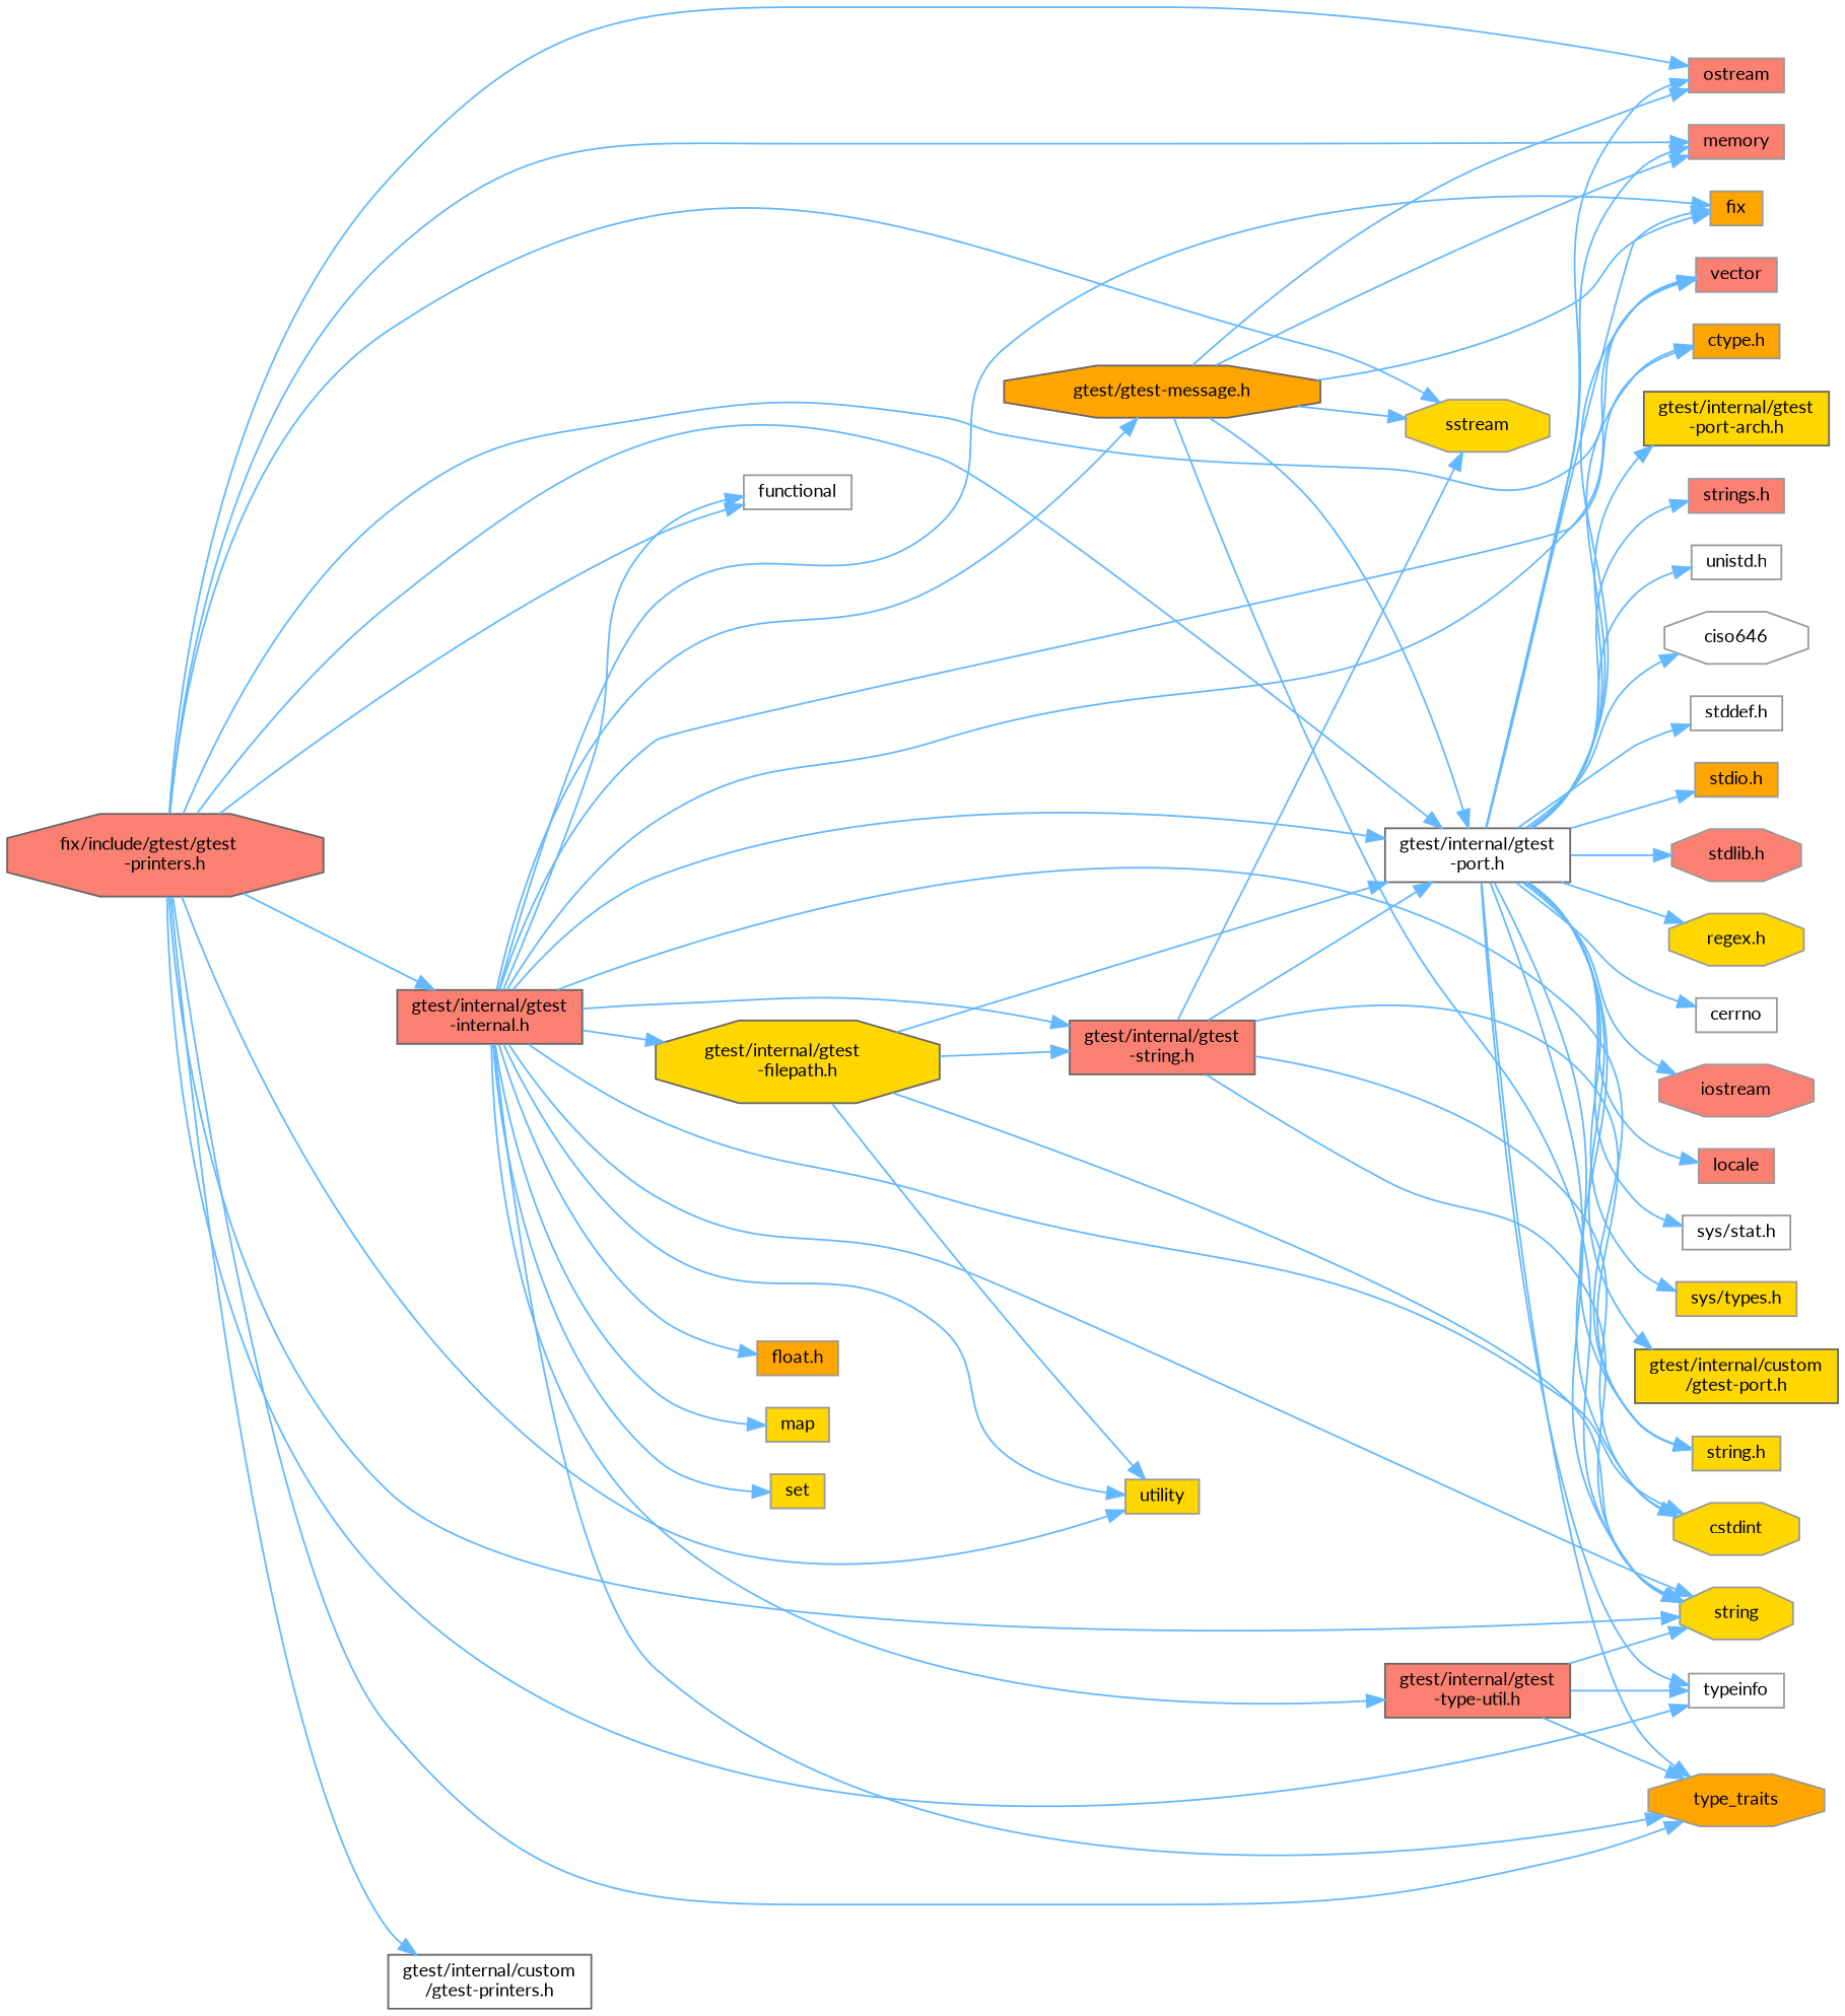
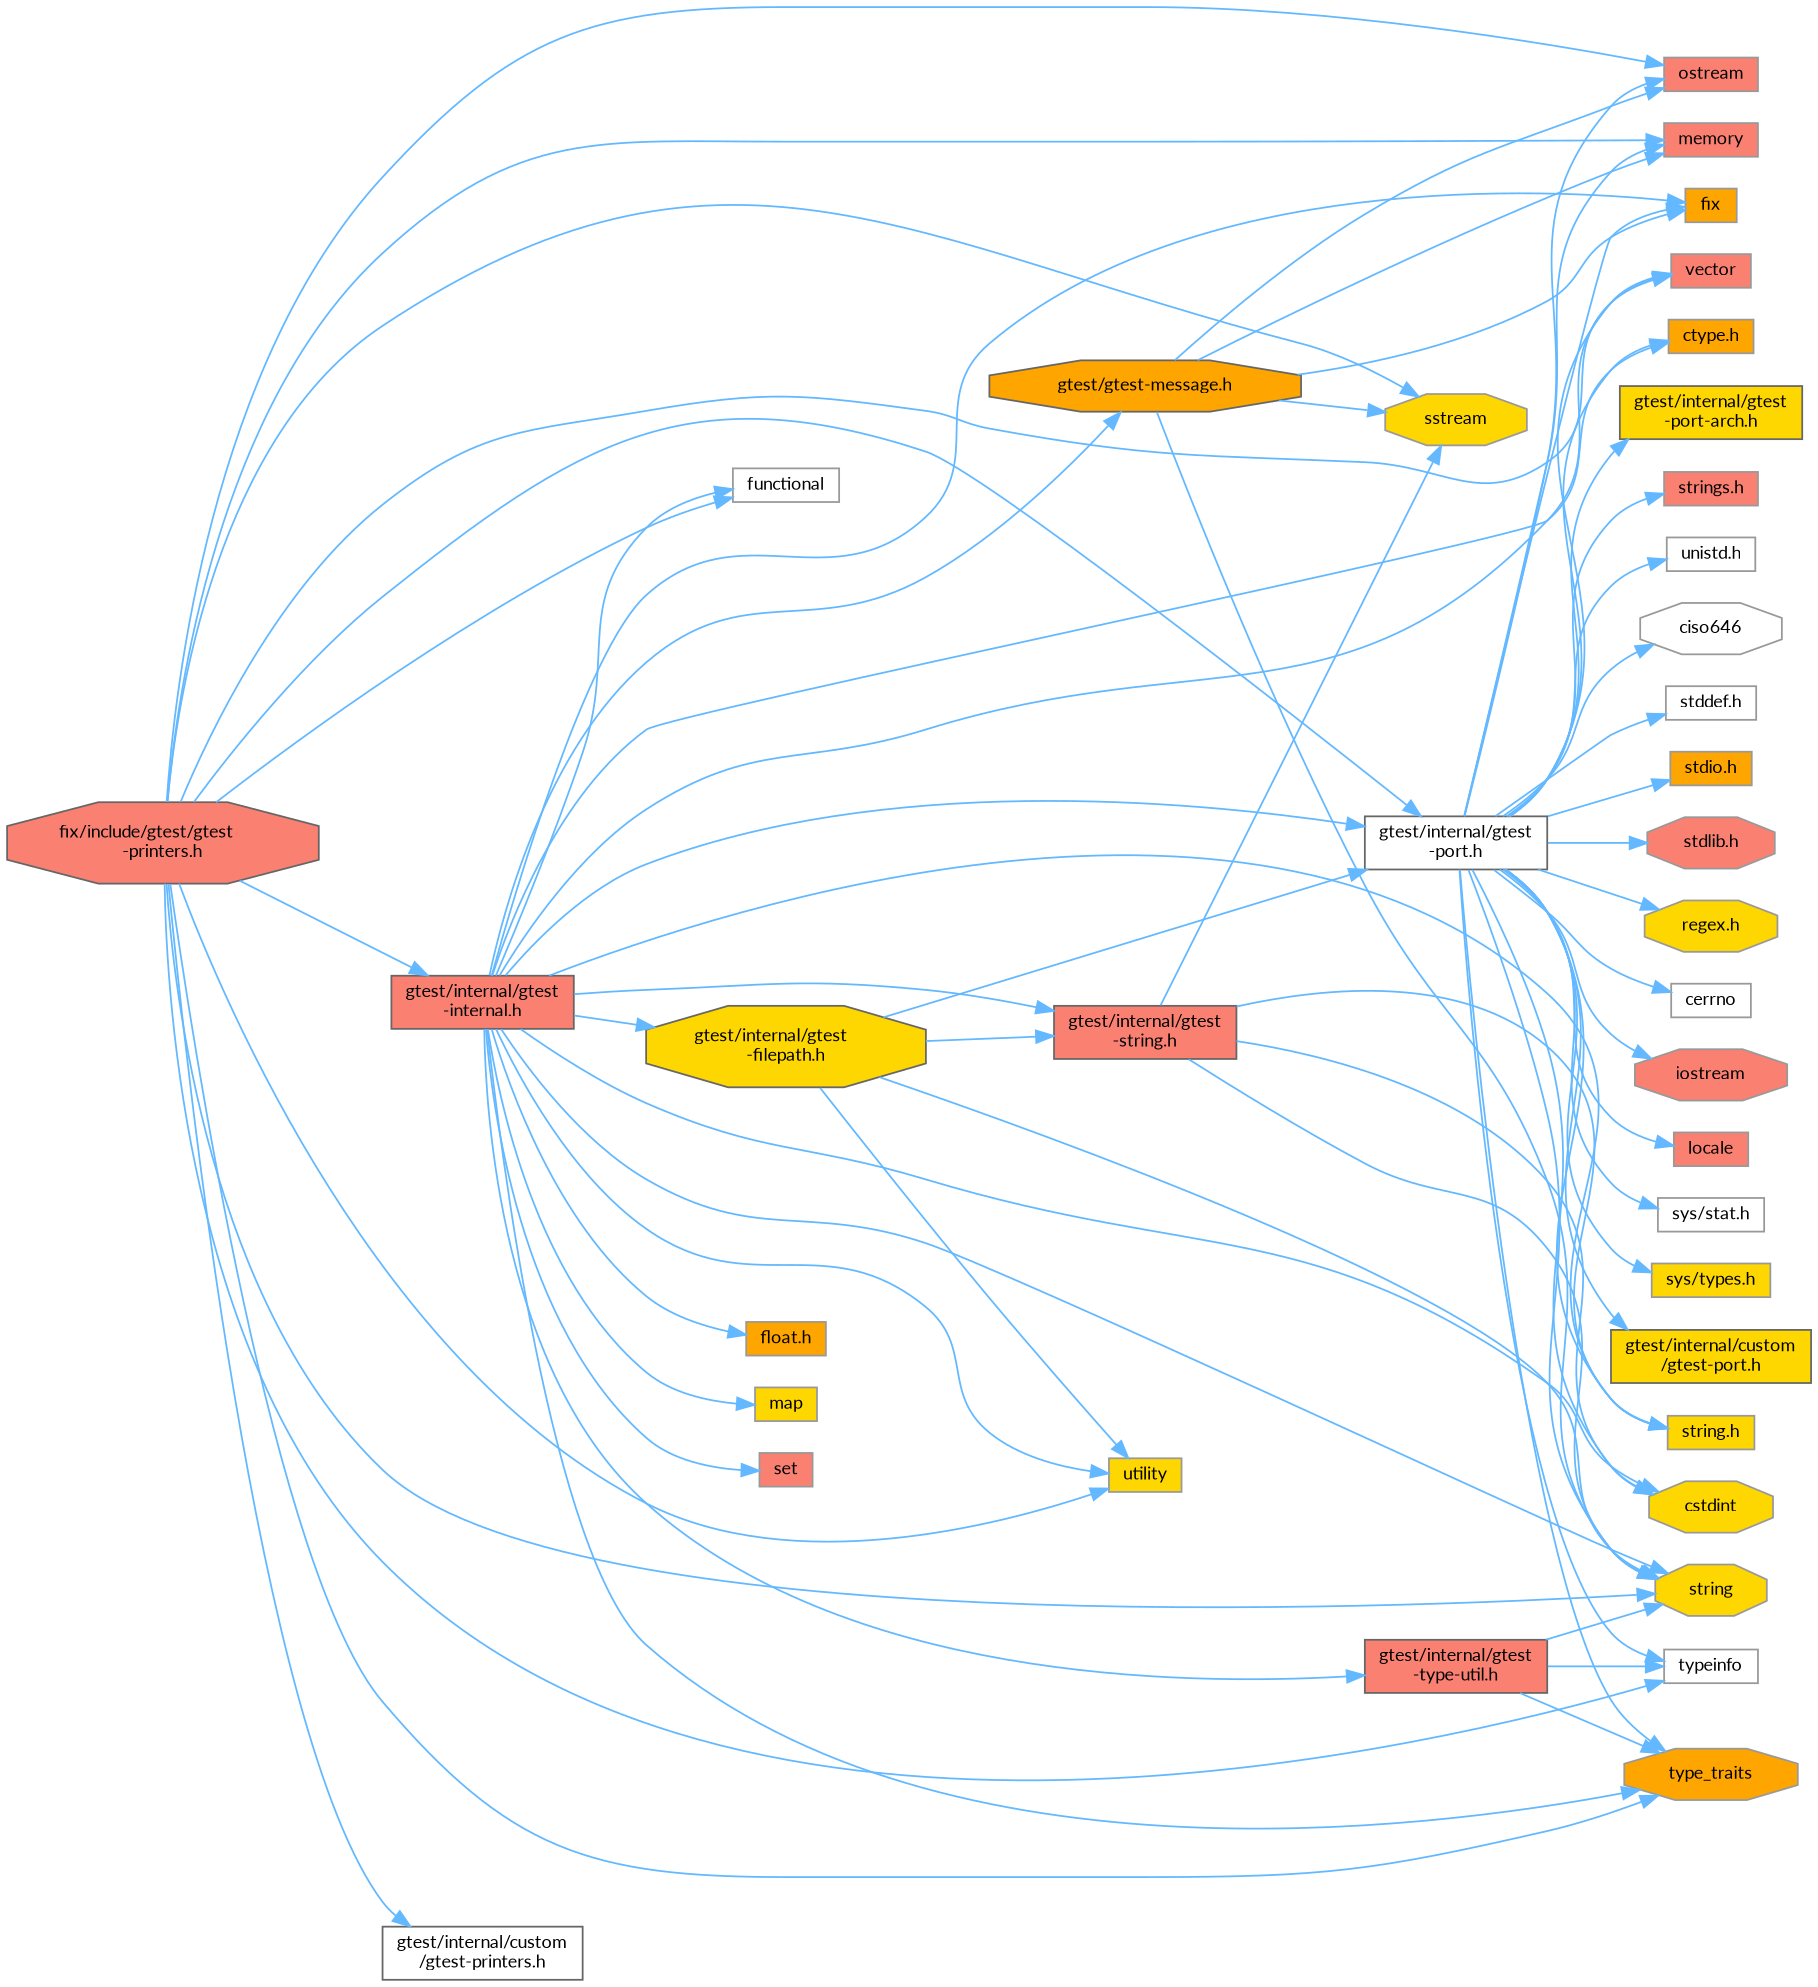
  digraph {
    fontname=Lato
    rankdir=LR
    node [color=grey60 fillcolor=gold fontname=Lato fontsize=10 shape=box style=filled]
    edge [color=steelblue1 fontname=Lato fontsize=10 labelfontname=Helvetica labelfontsize=10 style=solid]
    n1 [color=gray40 fillcolor=salmon fontcolor=black height=0.2 label="fix/include/gtest/gtest\l-printers.h" shape=octagon width=0.4]
    n2 [fillcolor=white height=0.2 label=functional width=0.4]
    n3 [fillcolor=salmon height=0.2 label=memory width=0.4]
    n4 [fillcolor=salmon height=0.2 label=ostream width=0.4]
    n5 [height=0.2 label=sstream shape=octagon width=0.4]
    n6 [height=0.2 label=string shape=octagon width=0.4]
    n7 [fillcolor=orange height=0.2 label=type_traits shape=octagon width=0.4]
    n8 [fillcolor=white height=0.2 label=typeinfo width=0.4]
    n9 [height=0.2 label=utility width=0.4]
    n10 [fillcolor=salmon height=0.2 label=vector width=0.4]
    n11 [color=grey40 fillcolor=salmon height=0.2 label="gtest/internal/gtest\l-internal.h" width=0.4]
    n12 [color=grey40 fillcolor=white height=0.2 label="gtest/internal/gtest\l-port.h" width=0.4]
    n13 [color=grey40 fillcolor=white height=0.2 label="gtest/internal/custom\l/gtest-printers.h" width=0.4]
    n14 [fillcolor=orange height=0.2 label="ctype.h" width=0.4]
    n15 [height=0.2 label="string.h" width=0.4]
    n16 [height=0.2 label=cstdint shape=octagon width=0.4]
    n17 [fillcolor=orange height=0.2 label=fix width=0.4]
    n18 [fillcolor=orange height=0.2 label="float.h" width=0.4]
    n19 [height=0.2 label=map width=0.4]
-   n20 [height=0.2 label=set width=0.4]
+   n20 [fillcolor=salmon height=0.2 label=set width=0.4]
    n21 [color=grey40 fillcolor=orange height=0.2 label="gtest/gtest-message.h" shape=octagon width=0.4]
    n22 [color=grey40 height=0.2 label="gtest/internal/gtest\l-filepath.h" shape=octagon width=0.4]
    n23 [color=grey40 fillcolor=salmon height=0.2 label="gtest/internal/gtest\l-string.h" width=0.4]
    n24 [color=grey40 fillcolor=salmon height=0.2 label="gtest/internal/gtest\l-type-util.h" width=0.4]
    n25 [fillcolor=white height=0.2 label=ciso646 shape=octagon width=0.4]
    n26 [fillcolor=white height=0.2 label="stddef.h" width=0.4]
    n27 [fillcolor=orange height=0.2 label="stdio.h" width=0.4]
    n28 [fillcolor=salmon height=0.2 label="stdlib.h" shape=octagon width=0.4]
    n29 [fillcolor=white height=0.2 label=cerrno width=0.4]
    n30 [fillcolor=salmon height=0.2 label=iostream shape=octagon width=0.4]
    n31 [fillcolor=salmon height=0.2 label=locale width=0.4]
    n32 [fillcolor=white height=0.2 label="sys/stat.h" width=0.4]
    n33 [height=0.2 label="sys/types.h" width=0.4]
    n34 [color=grey40 height=0.2 label="gtest/internal/custom\l/gtest-port.h" width=0.4]
    n35 [color=grey40 height=0.2 label="gtest/internal/gtest\l-port-arch.h" width=0.4]
    n36 [fillcolor=salmon height=0.2 label="strings.h" width=0.4]
    n37 [fillcolor=white height=0.2 label="unistd.h" width=0.4]
    n38 [height=0.2 label="regex.h" shape=octagon width=0.4]
    n1 -> n2
    n1 -> n3
    n1 -> n4
    n1 -> n5
    n1 -> n6
    n1 -> n7
    n1 -> n8
    n1 -> n9
    n1 -> n10
    n1 -> n11
    n1 -> n12
    n1 -> n13
    n11 -> n2
    n11 -> n6
    n11 -> n7
    n11 -> n9
    n11 -> n10
    n11 -> n12
    n11 -> n14
    n11 -> n15
    n11 -> n16
    n11 -> n17
    n11 -> n18
    n11 -> n19
    n11 -> n20
    n11 -> n21
    n11 -> n22
    n11 -> n23
    n11 -> n24
    n12 -> n3
    n12 -> n4
    n12 -> n6
    n12 -> n7
    n12 -> n8
    n12 -> n10
    n12 -> n14
    n12 -> n15
    n12 -> n16
    n12 -> n17
    n12 -> n25
    n12 -> n26
    n12 -> n27
    n12 -> n28
    n12 -> n29
    n12 -> n30
    n12 -> n31
    n12 -> n32
    n12 -> n33
    n12 -> n34
    n12 -> n35
    n12 -> n36
    n12 -> n37
    n12 -> n38
    n21 -> n3
    n21 -> n4
    n21 -> n5
    n21 -> n6
-   n21 -> n12
    n21 -> n17
    n22 -> n6
    n22 -> n9
    n22 -> n12
    n22 -> n23
    n23 -> n5
    n23 -> n6
-   n23 -> n12
    n23 -> n15
    n23 -> n16
    n24 -> n6
    n24 -> n7
    n24 -> n8
  }
